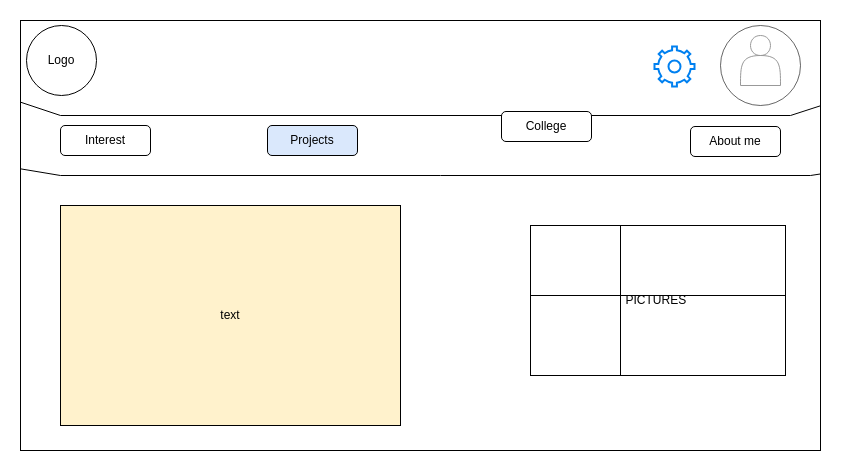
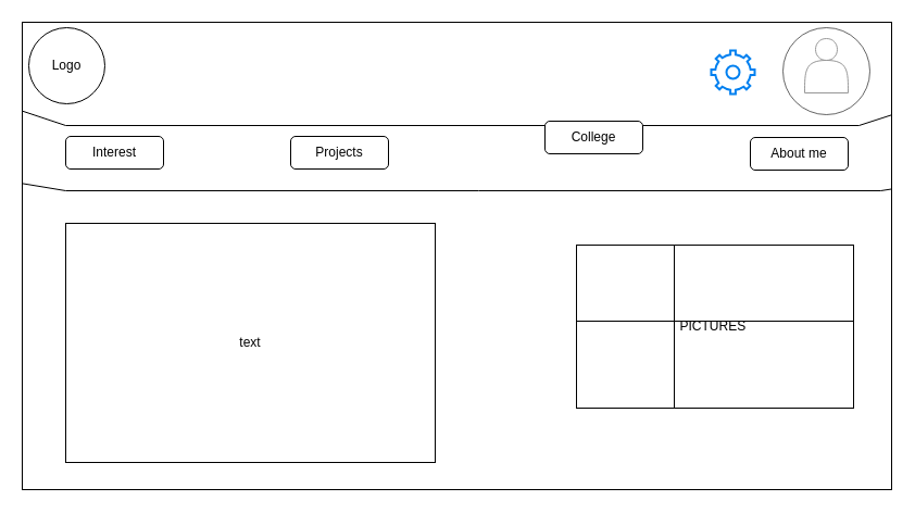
  <mxCell id="0" />
  <mxCell id="1" parent="0" />
  <mxCell id="2" value="" style="rounded=0;whiteSpace=wrap;html=1;labelBorderColor=default;" vertex="1" parent="1"><mxGeometry x="20" y="20" width="800" height="430" as="geometry" /></mxCell>
  <mxCell id="3" value="Logo" style="ellipse;whiteSpace=wrap;html=1;aspect=fixed;" vertex="1" parent="1"><mxGeometry x="26" y="25" width="70" height="70" as="geometry" /></mxCell>
  <mxCell id="4" value="" style="html=1;verticalLabelPosition=bottom;align=center;labelBackgroundColor=#ffffff;verticalAlign=top;strokeWidth=2;strokeColor=#0080F0;shadow=0;dashed=0;shape=mxgraph.ios7.icons.settings;labelBorderColor=none;" vertex="1" parent="1"><mxGeometry x="654" y="46" width="40" height="40" as="geometry" /></mxCell>
  <mxCell id="5" value="" style="shape=actor;whiteSpace=wrap;html=1;" vertex="1" parent="1"><mxGeometry x="740" width="40" height="50" as="geometry" y="35" /></mxCell>
  <mxCell id="6" value="" style="ellipse;whiteSpace=wrap;html=1;aspect=fixed;opacity=60;" vertex="1" parent="1"><mxGeometry x="720" y="25" width="80" height="80" as="geometry" /></mxCell>
  <mxCell id="7" value="" style="endArrow=none;html=1;rounded=0;" edge="1" parent="1" source="2" target="2"><mxGeometry width="50" height="50" relative="1" as="geometry"><mxPoint x="440" y="225" as="sourcePoint" /><mxPoint x="440" y="225" as="targetPoint" /><Array as="points"><mxPoint x="790" y="115" /><mxPoint y="115" x="60" /></Array></mxGeometry></mxCell>
  <mxCell id="8" value="Interest" style="rounded=1;whiteSpace=wrap;html=1;" vertex="1" parent="1"><mxGeometry y="125" width="90" height="30" as="geometry" x="60" /></mxCell>
- <mxCell id="9" value="Projects" style="rounded=1;whiteSpace=wrap;html=1;fillColor=#dae8fc;" vertex="1" parent="1"><mxGeometry x="267" y="125" width="90" height="30" as="geometry" /></mxCell>
+ <mxCell id="9" value="Projects" style="rounded=1;whiteSpace=wrap;html=1;" vertex="1" parent="1"><mxGeometry x="267" y="125" width="90" height="30" as="geometry" /></mxCell>
  <mxCell id="10" value="College" style="rounded=1;whiteSpace=wrap;html=1;" vertex="1" parent="1"><mxGeometry x="501" y="111" width="90" height="30" as="geometry" /></mxCell>
  <mxCell id="11" value="About me" style="rounded=1;whiteSpace=wrap;html=1;" vertex="1" parent="1"><mxGeometry x="690" y="126" width="90" height="30" as="geometry" /></mxCell>
  <mxCell id="12" value="" style="endArrow=none;html=1;rounded=0;" edge="1" parent="1" source="2" target="2"><mxGeometry width="50" height="50" relative="1" as="geometry"><mxPoint x="400" y="255" as="sourcePoint" /><mxPoint x="430" y="235" as="targetPoint" /><Array as="points"><mxPoint y="175" x="60" /><mxPoint x="440" y="175" /><mxPoint x="810" y="175" /></Array></mxGeometry></mxCell>
- <mxCell id="13" value="text" style="rounded=0;whiteSpace=wrap;html=1;fillColor=#fff2cc;" vertex="1" parent="1"><mxGeometry y="205" width="340" height="220" as="geometry" x="60" /></mxCell>
+ <mxCell id="13" value="text" style="rounded=0;whiteSpace=wrap;html=1;" vertex="1" parent="1"><mxGeometry y="205" width="340" height="220" as="geometry" x="60" /></mxCell>
  <mxCell id="14" value="PICTURES&amp;nbsp;" style="shape=internalStorage;whiteSpace=wrap;html=1;backgroundOutline=1;dx=90;dy=70;" vertex="1" parent="1"><mxGeometry x="530" y="225" width="255" height="150" as="geometry" /></mxCell>
